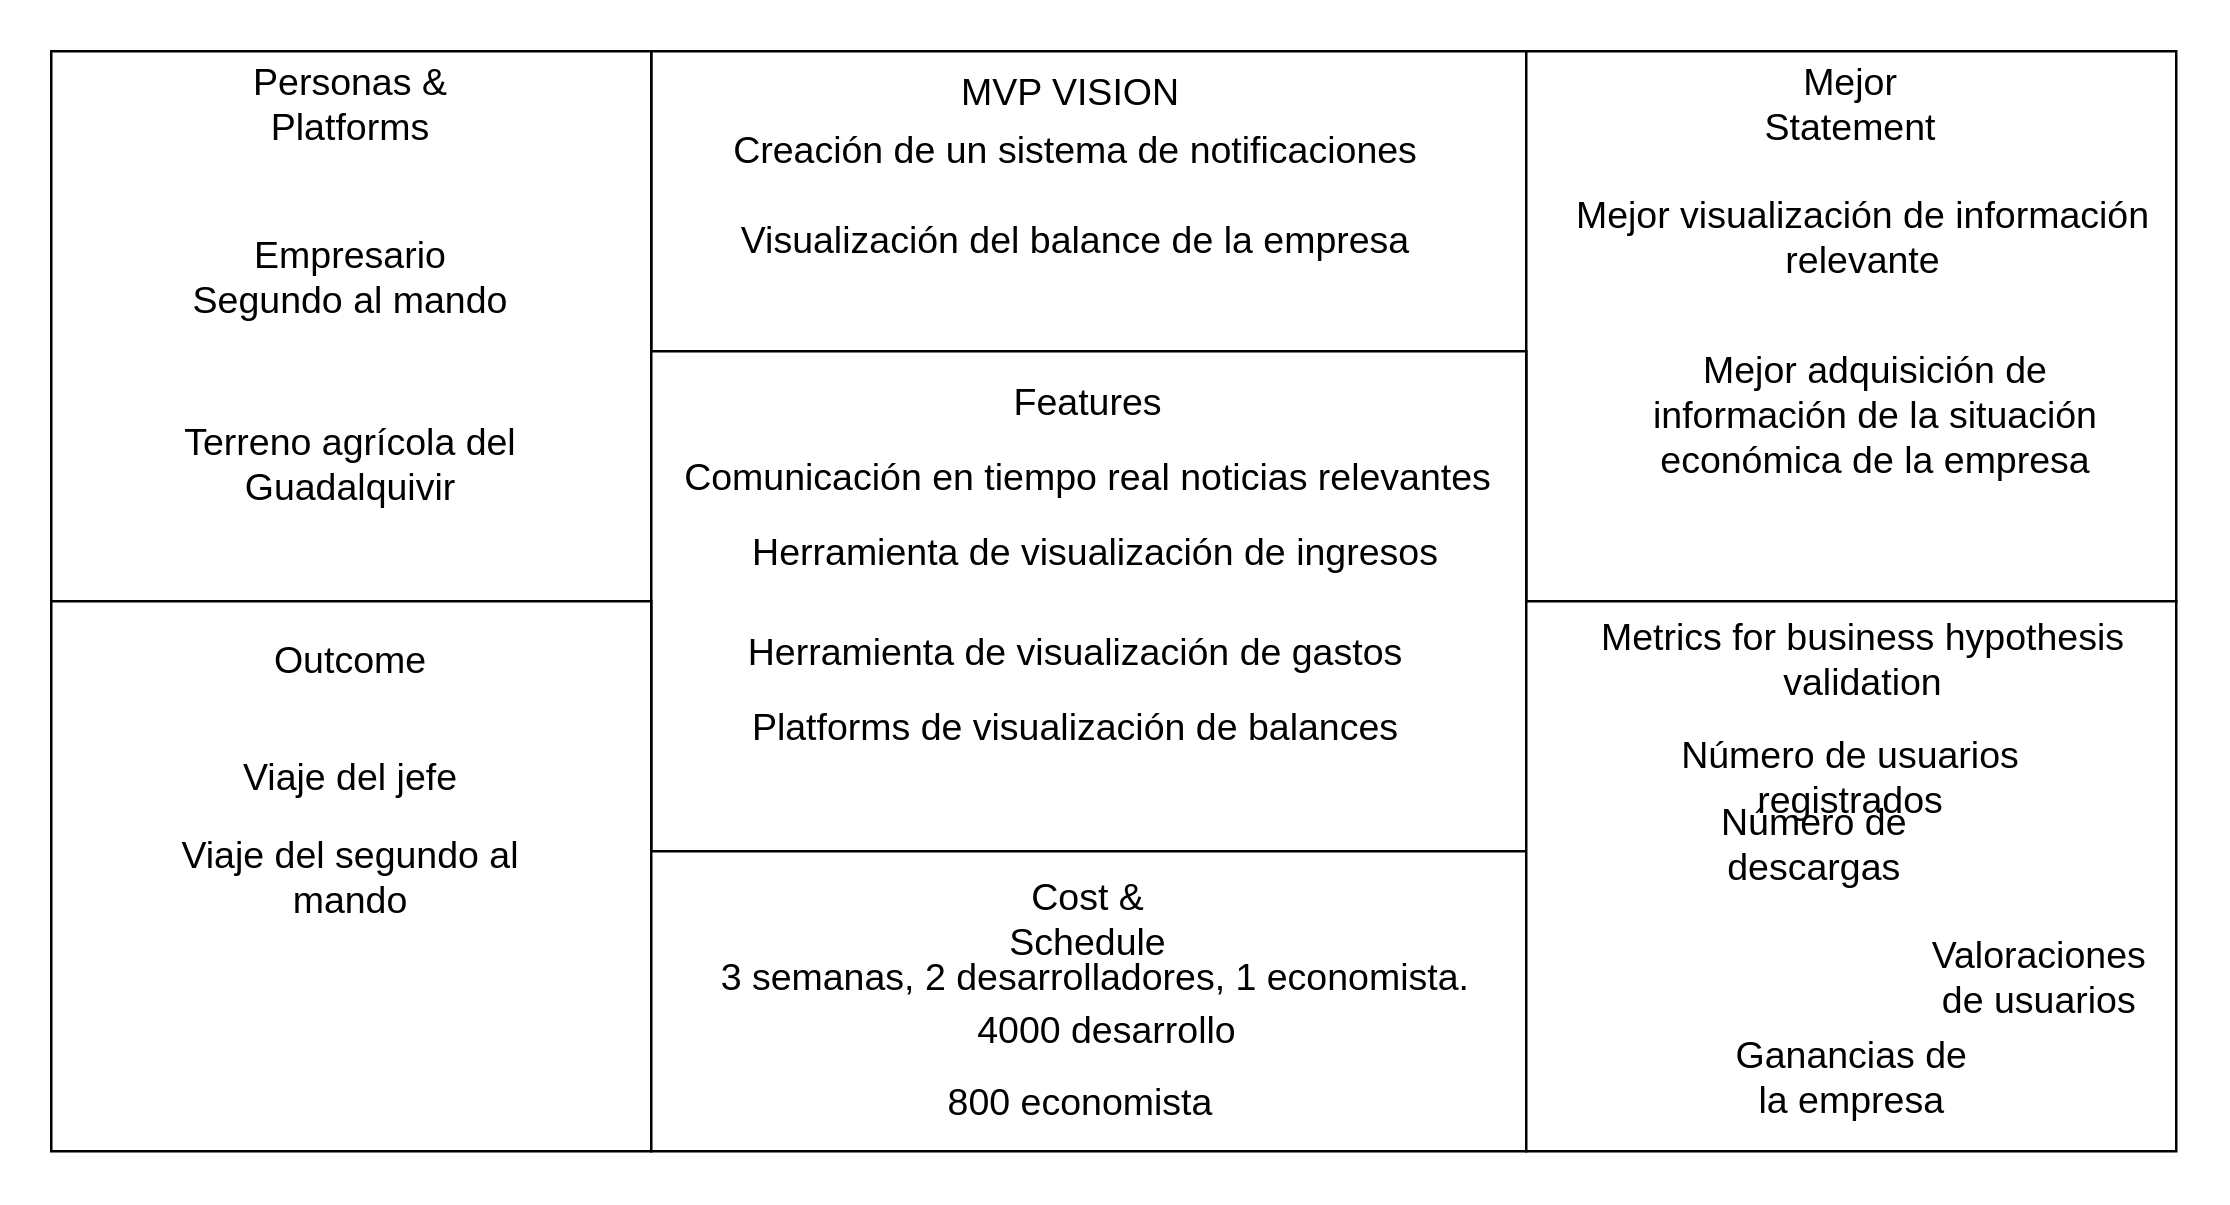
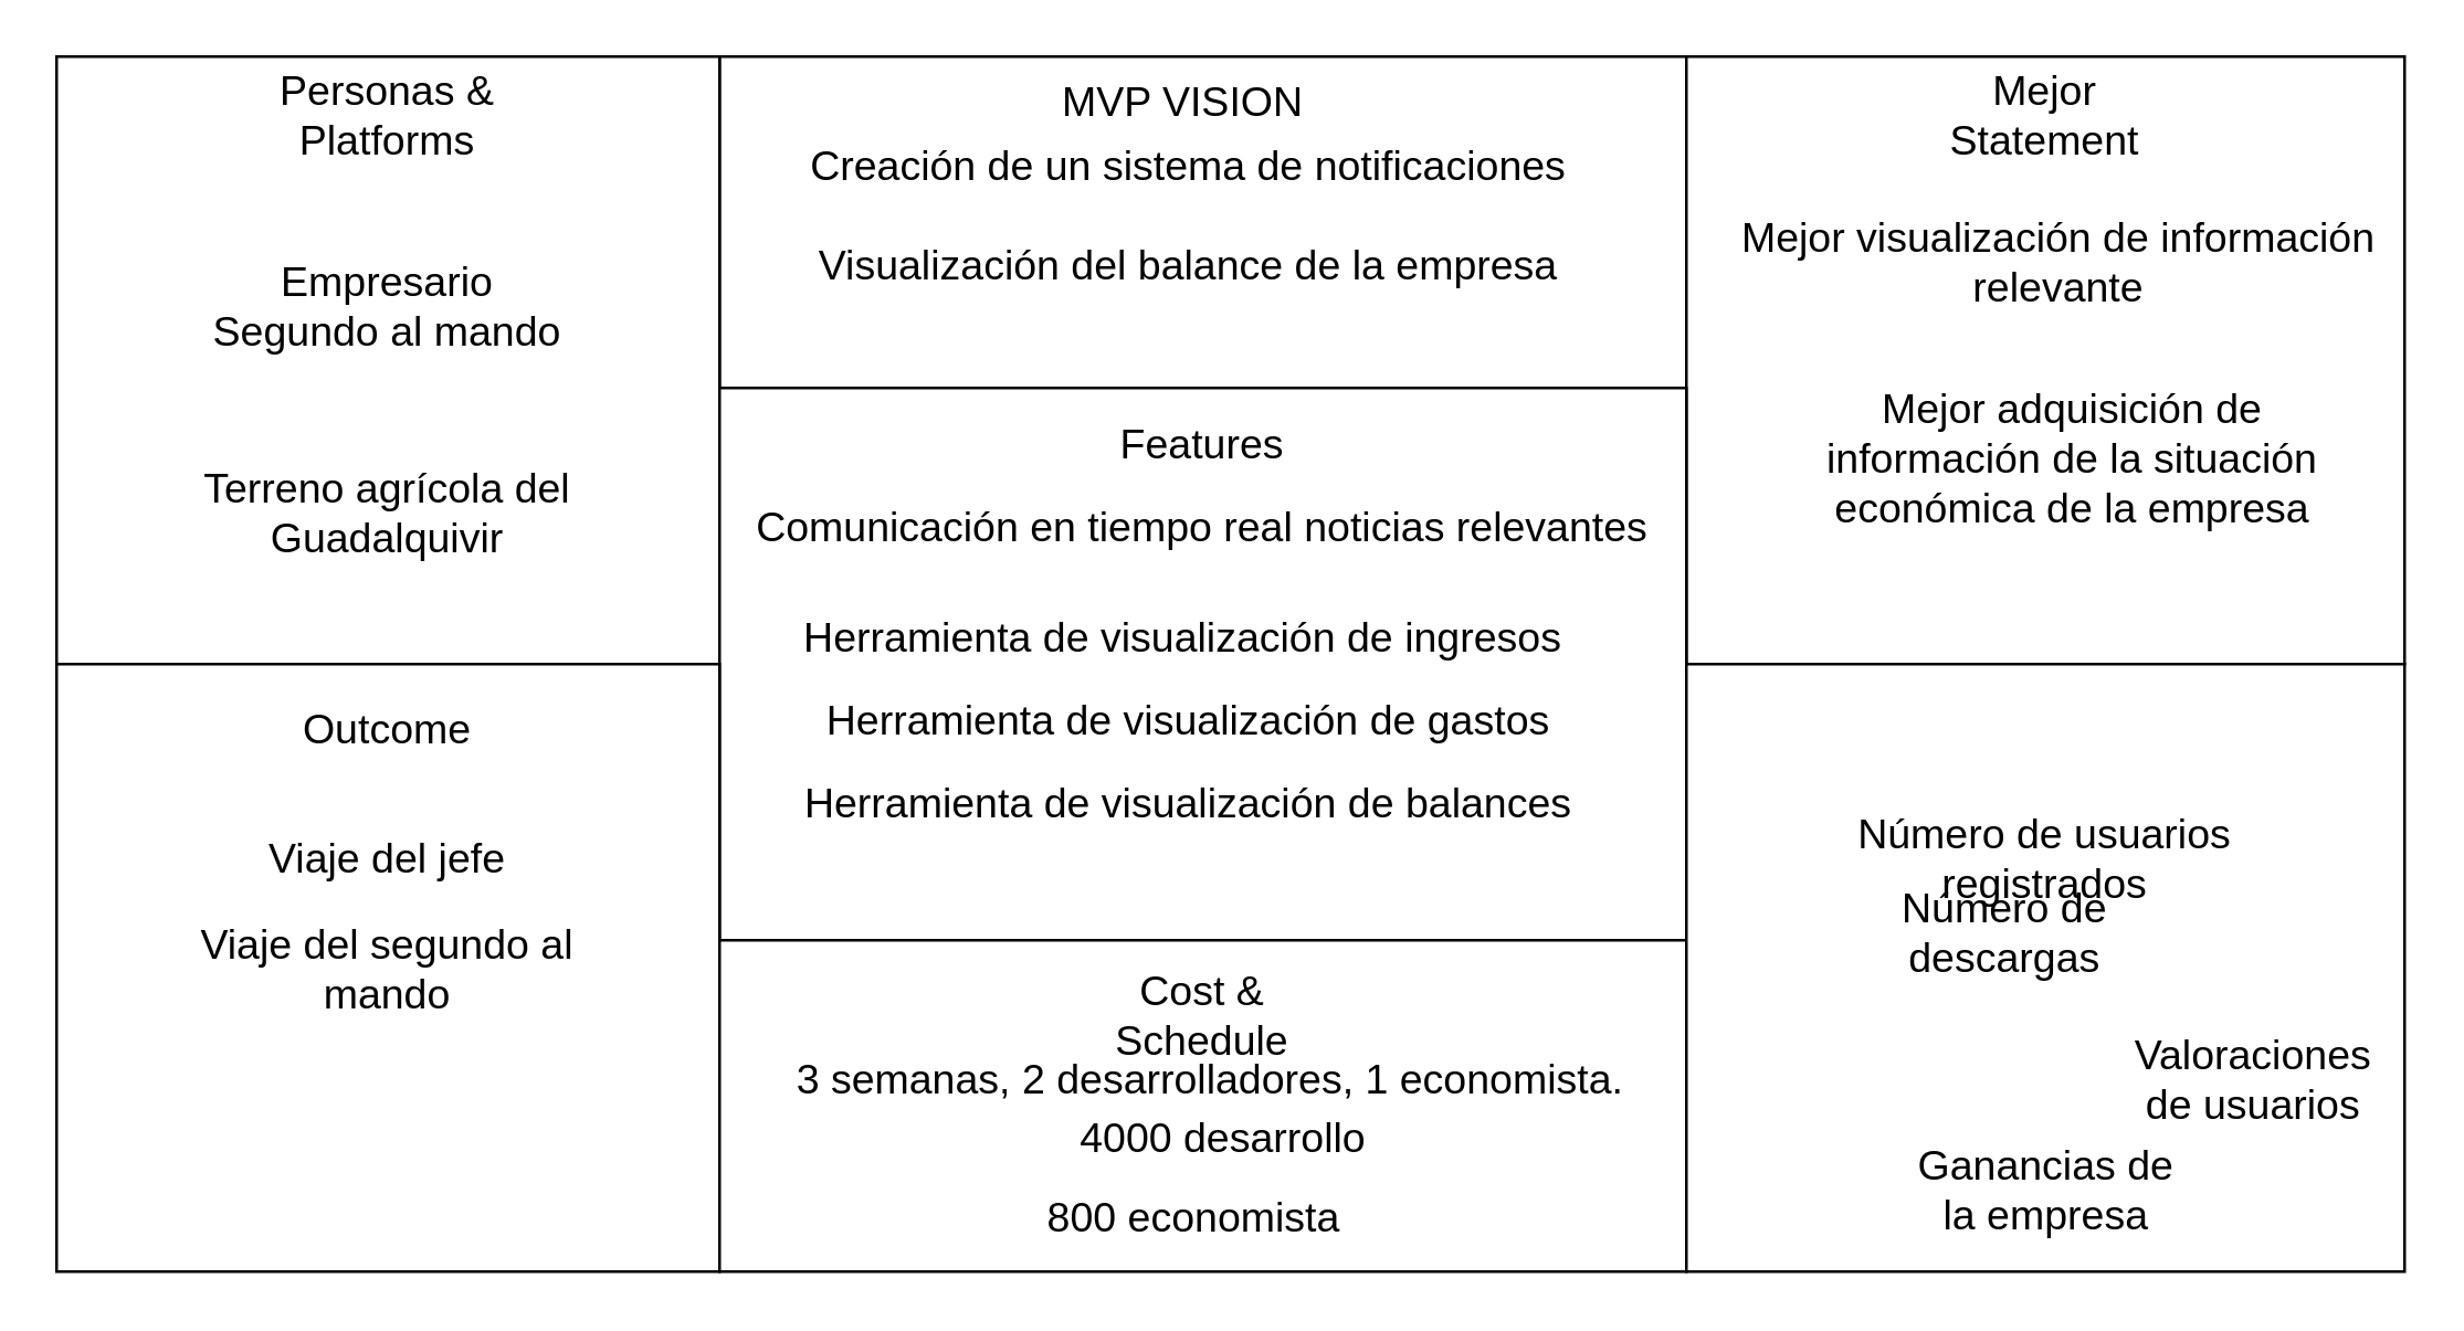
  <mxCell id="0" />
  <mxCell id="1" parent="0" />
  <mxCell id="2" value="" style="rounded=0;whiteSpace=wrap;html=1;" parent="1" vertex="1"><mxGeometry x="260" y="20" width="350" height="120" as="geometry" /></mxCell>
  <mxCell id="3" value="" style="rounded=0;whiteSpace=wrap;html=1;" parent="1" vertex="1"><mxGeometry x="20" y="20" width="240" height="220" as="geometry" /></mxCell>
  <mxCell id="4" value="MVP VISION" style="text;html=1;strokeColor=none;fillColor=none;align=center;verticalAlign=middle;whiteSpace=wrap;rounded=0;fontSize=15;" parent="1" vertex="1"><mxGeometry x="372" y="26" width="112" height="20" as="geometry" /></mxCell>
  <mxCell id="5" value="" style="rounded=0;whiteSpace=wrap;html=1;" parent="1" vertex="1"><mxGeometry x="610" y="20" width="260" height="220" as="geometry" /></mxCell>
  <mxCell id="6" value="" style="rounded=0;whiteSpace=wrap;html=1;" parent="1" vertex="1"><mxGeometry x="260" y="140" width="350" height="200" as="geometry" /></mxCell>
  <mxCell id="7" value="" style="rounded=0;whiteSpace=wrap;html=1;" parent="1" vertex="1"><mxGeometry x="20" y="240" width="240" height="220" as="geometry" /></mxCell>
  <mxCell id="8" value="" style="rounded=0;whiteSpace=wrap;html=1;" parent="1" vertex="1"><mxGeometry x="260" y="340" width="350" height="120" as="geometry" /></mxCell>
  <mxCell id="9" value="" style="rounded=0;whiteSpace=wrap;html=1;" parent="1" vertex="1"><mxGeometry x="610" y="240" width="260" height="220" as="geometry" /></mxCell>
  <mxCell id="10" value="Features" style="text;html=1;strokeColor=none;fillColor=none;align=center;verticalAlign=middle;whiteSpace=wrap;rounded=0;fontSize=15;" parent="1" vertex="1"><mxGeometry x="415" y="150" width="40" height="20" as="geometry" /></mxCell>
  <mxCell id="11" value="Personas &amp;amp; Platforms" style="text;html=1;strokeColor=none;fillColor=none;align=center;verticalAlign=middle;whiteSpace=wrap;rounded=0;fontSize=15;" parent="1" vertex="1"><mxGeometry x="80" y="31" width="120" height="20" as="geometry" /></mxCell>
  <mxCell id="12" value="Cost &amp;amp; Schedule" style="text;html=1;strokeColor=none;fillColor=none;align=center;verticalAlign=middle;whiteSpace=wrap;rounded=0;fontSize=15;" parent="1" vertex="1"><mxGeometry x="415" y="357" width="40" height="20" as="geometry" /></mxCell>
  <mxCell id="13" value="Outcome" style="text;html=1;strokeColor=none;fillColor=none;align=center;verticalAlign=middle;whiteSpace=wrap;rounded=0;fontSize=15;" parent="1" vertex="1"><mxGeometry x="120" y="253" width="40" height="20" as="geometry" /></mxCell>
  <mxCell id="14" value="Mejor Statement" style="text;html=1;strokeColor=none;fillColor=none;align=center;verticalAlign=middle;whiteSpace=wrap;rounded=0;fontSize=15;" parent="1" vertex="1"><mxGeometry x="720" y="31" width="40" height="20" as="geometry" /></mxCell>
- <mxCell id="15" value="Metrics for business hypothesis validation" style="text;html=1;strokeColor=none;fillColor=none;align=center;verticalAlign=middle;whiteSpace=wrap;rounded=0;fontSize=15;" parent="1" vertex="1"><mxGeometry x="630" y="253" width="230" height="20" as="geometry" /></mxCell>
  <mxCell id="16" value="Empresario&lt;br&gt;Segundo al mando" style="text;html=1;strokeColor=none;fillColor=none;align=center;verticalAlign=middle;whiteSpace=wrap;rounded=0;fontSize=15;" parent="1" vertex="1"><mxGeometry x="20" y="100" width="240" height="20" as="geometry" /></mxCell>
  <mxCell id="17" value="Terreno agrícola del Guadalquivir" style="text;html=1;strokeColor=none;fillColor=none;align=center;verticalAlign=middle;whiteSpace=wrap;rounded=0;fontSize=15;" parent="1" vertex="1"><mxGeometry x="40" y="175" width="200" height="20" as="geometry" /></mxCell>
  <mxCell id="18" value="Creación de un sistema de notificaciones&lt;br&gt;&lt;br&gt;Visualización del balance de la empresa" style="text;html=1;strokeColor=none;fillColor=none;align=center;verticalAlign=middle;whiteSpace=wrap;rounded=0;fontSize=15;" parent="1" vertex="1"><mxGeometry x="260" y="53" width="340" height="47" as="geometry" /></mxCell>
  <mxCell id="19" value="Mejor visualización de información relevante" style="text;html=1;strokeColor=none;fillColor=none;align=center;verticalAlign=middle;whiteSpace=wrap;rounded=0;fontSize=15;" parent="1" vertex="1"><mxGeometry x="622" y="69" width="246" height="49" as="geometry" /></mxCell>
  <mxCell id="20" value="Mejor adquisición de información de la situación económica de la empresa" style="text;html=1;strokeColor=none;fillColor=none;align=center;verticalAlign=middle;whiteSpace=wrap;rounded=0;fontSize=15;" parent="1" vertex="1"><mxGeometry x="660" y="155" width="180" height="20" as="geometry" /></mxCell>
  <mxCell id="21" value="Número de usuarios registrados" style="text;html=1;strokeColor=none;fillColor=none;align=center;verticalAlign=middle;whiteSpace=wrap;rounded=0;fontSize=15;" parent="1" vertex="1"><mxGeometry x="640" y="300" width="200" height="20" as="geometry" /></mxCell>
  <mxCell id="22" value="Viaje del jefe" style="text;html=1;strokeColor=none;fillColor=none;align=center;verticalAlign=middle;whiteSpace=wrap;rounded=0;fontSize=15;" parent="1" vertex="1"><mxGeometry x="80" y="300" width="120" height="20" as="geometry" /></mxCell>
  <mxCell id="23" value="Viaje del segundo al mando" style="text;html=1;strokeColor=none;fillColor=none;align=center;verticalAlign=middle;whiteSpace=wrap;rounded=0;fontSize=15;" parent="1" vertex="1"><mxGeometry x="70" y="340" width="140" height="20" as="geometry" /></mxCell>
  <mxCell id="24" value="Comunicación en tiempo real noticias relevantes" style="text;html=1;strokeColor=none;fillColor=none;align=center;verticalAlign=middle;whiteSpace=wrap;rounded=0;fontSize=15;" parent="1" vertex="1"><mxGeometry x="270" y="180" width="330" height="20" as="geometry" /></mxCell>
- <mxCell id="25" value="Herramienta de visualización de ingresos" style="text;html=1;strokeColor=none;fillColor=none;align=center;verticalAlign=middle;whiteSpace=wrap;rounded=0;fontSize=15;" parent="1" vertex="1"><mxGeometry x="288" y="210" width="300" height="20" as="geometry" /></mxCell>
+ <mxCell id="25" value="Herramienta de visualización de ingresos" style="text;html=1;strokeColor=none;fillColor=none;align=center;verticalAlign=middle;whiteSpace=wrap;rounded=0;fontSize=15;" parent="1" vertex="1"><mxGeometry x="278" y="220" width="300" height="20" as="geometry" /></mxCell>
  <mxCell id="26" value="3 semanas, 2 desarrolladores, 1 economista.&amp;nbsp;" style="text;html=1;strokeColor=none;fillColor=none;align=center;verticalAlign=middle;whiteSpace=wrap;rounded=0;fontSize=15;" parent="1" vertex="1"><mxGeometry x="255" y="380" width="370" height="20" as="geometry" /></mxCell>
  <mxCell id="27" value="&lt;div&gt;&amp;nbsp;4000 desarrollo&lt;/div&gt;&lt;div&gt;&lt;br&gt;&lt;/div&gt;" style="text;html=1;strokeColor=none;fillColor=none;align=center;verticalAlign=middle;whiteSpace=wrap;rounded=0;fontSize=15;" parent="1" vertex="1"><mxGeometry x="352.5" y="410" width="175" height="20" as="geometry" /></mxCell>
  <mxCell id="28" value="Número de descargas" style="text;html=1;strokeColor=none;fillColor=none;align=center;verticalAlign=middle;whiteSpace=wrap;rounded=0;fontSize=15;" parent="1" vertex="1"><mxGeometry x="672.5" y="327" width="105" height="20" as="geometry" /></mxCell>
  <mxCell id="29" value="800 economista" style="text;html=1;strokeColor=none;fillColor=none;align=center;verticalAlign=middle;whiteSpace=wrap;rounded=0;fontSize=15;" parent="1" vertex="1"><mxGeometry x="292" y="430" width="280" height="20" as="geometry" /></mxCell>
  <mxCell id="30" value="Valoraciones de usuarios" style="text;html=1;strokeColor=none;fillColor=none;align=center;verticalAlign=middle;whiteSpace=wrap;rounded=0;fontSize=15;" parent="1" vertex="1"><mxGeometry x="762.5" y="380" width="105" height="20" as="geometry" /></mxCell>
  <mxCell id="31" value="Ganancias de la empresa" style="text;html=1;strokeColor=none;fillColor=none;align=center;verticalAlign=middle;whiteSpace=wrap;rounded=0;fontSize=15;" vertex="1" parent="1"><mxGeometry x="687.5" y="420" width="105" height="20" as="geometry" /></mxCell>
  <mxCell id="32" value="Herramienta de visualización de gastos" style="text;html=1;strokeColor=none;fillColor=none;align=center;verticalAlign=middle;whiteSpace=wrap;rounded=0;fontSize=15;" vertex="1" parent="1"><mxGeometry x="280" y="250" width="300" height="20" as="geometry" /></mxCell>
- <mxCell id="33" value="Platforms de visualización de balances" style="text;html=1;strokeColor=none;fillColor=none;align=center;verticalAlign=middle;whiteSpace=wrap;rounded=0;fontSize=15;" vertex="1" parent="1"><mxGeometry x="280" y="280" width="300" height="20" as="geometry" /></mxCell>
+ <mxCell id="33" value="Herramienta de visualización de balances" style="text;html=1;strokeColor=none;fillColor=none;align=center;verticalAlign=middle;whiteSpace=wrap;rounded=0;fontSize=15;" vertex="1" parent="1"><mxGeometry x="280" y="280" width="300" height="20" as="geometry" /></mxCell>
